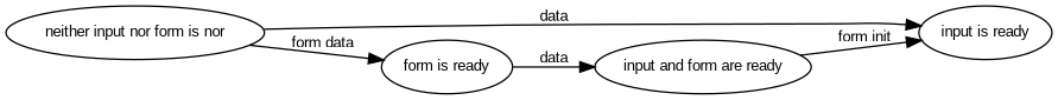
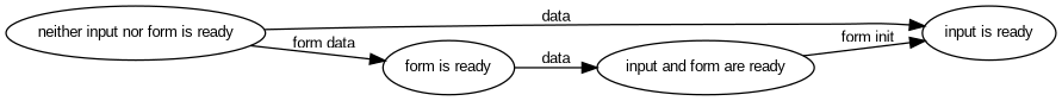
  digraph {
    fontname="Liberation Sans"
    rankdir=LR
    node [fontname="Liberation Sans" fontsize=10]
    edge [fontname="Liberation Sans" fontsize=10]
-   n1 [label="neither input nor form is nor"]
+   n1 [label="neither input nor form is ready"]
    n2 [label="input is ready"]
    n3 [label="form is ready"]
    n4 [label="input and form are ready"]
    n1 -> n2 [label=data]
    n1 -> n3 [label="form data"]
    n3 -> n4 [label=data]
    n4 -> n2 [label="form init"]
  }
